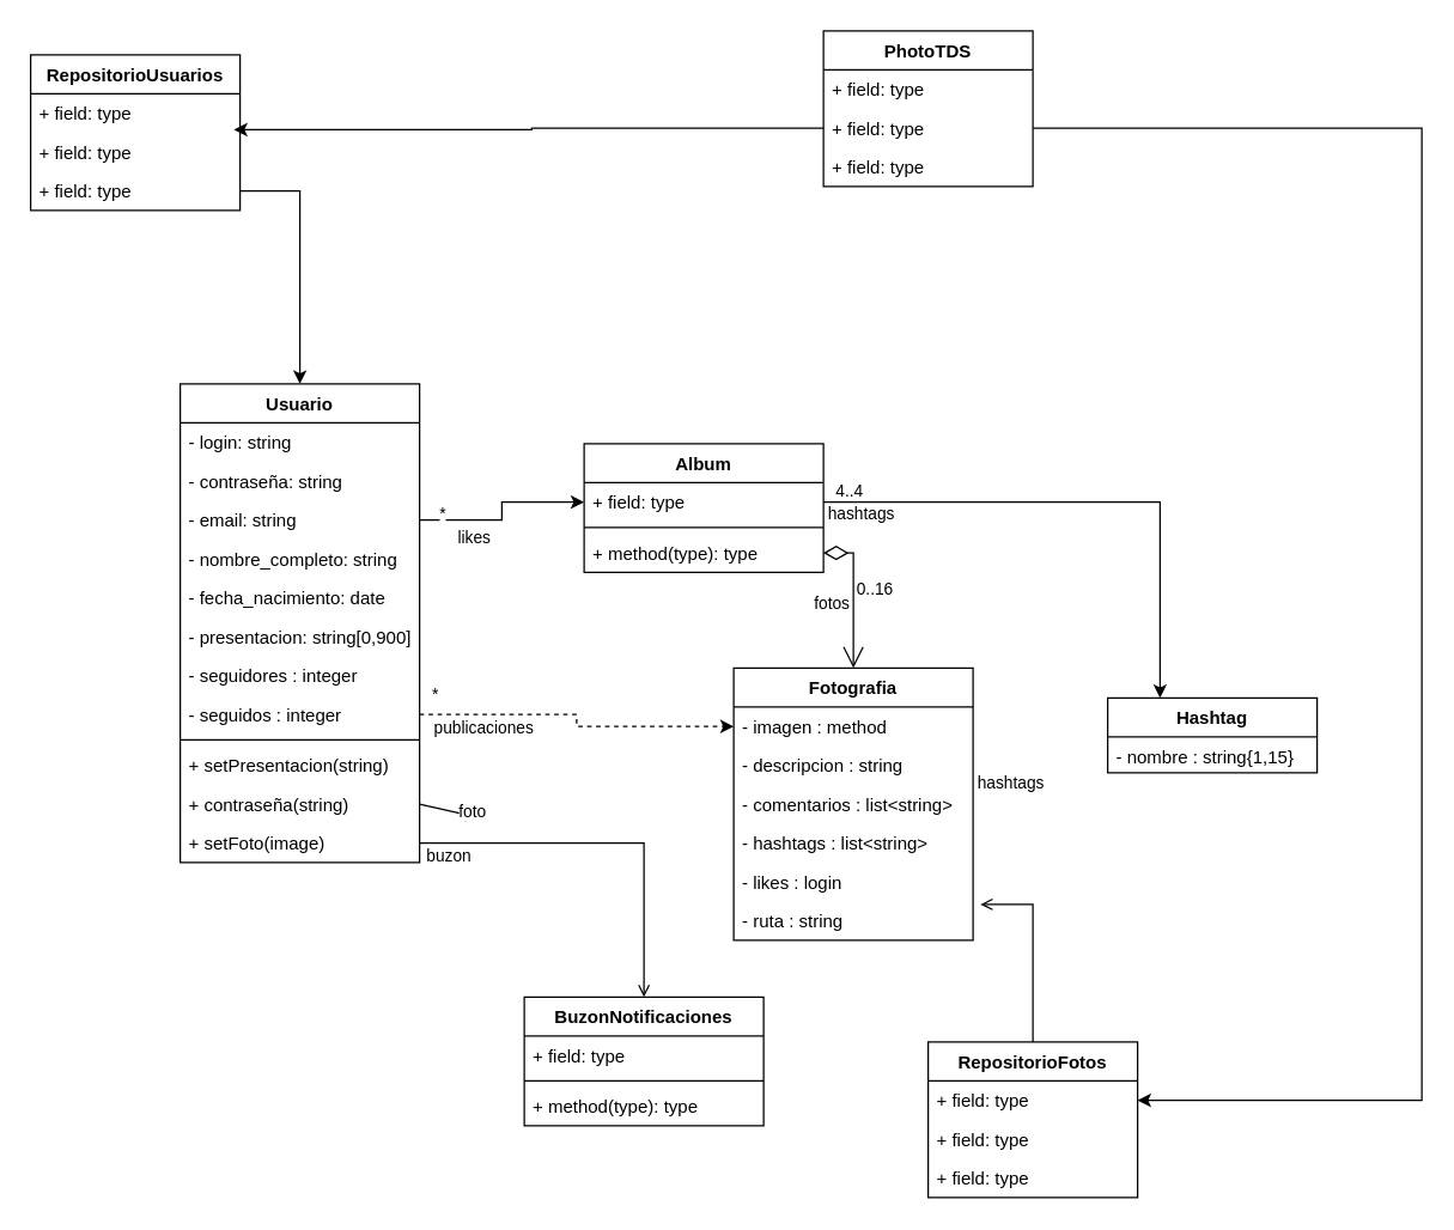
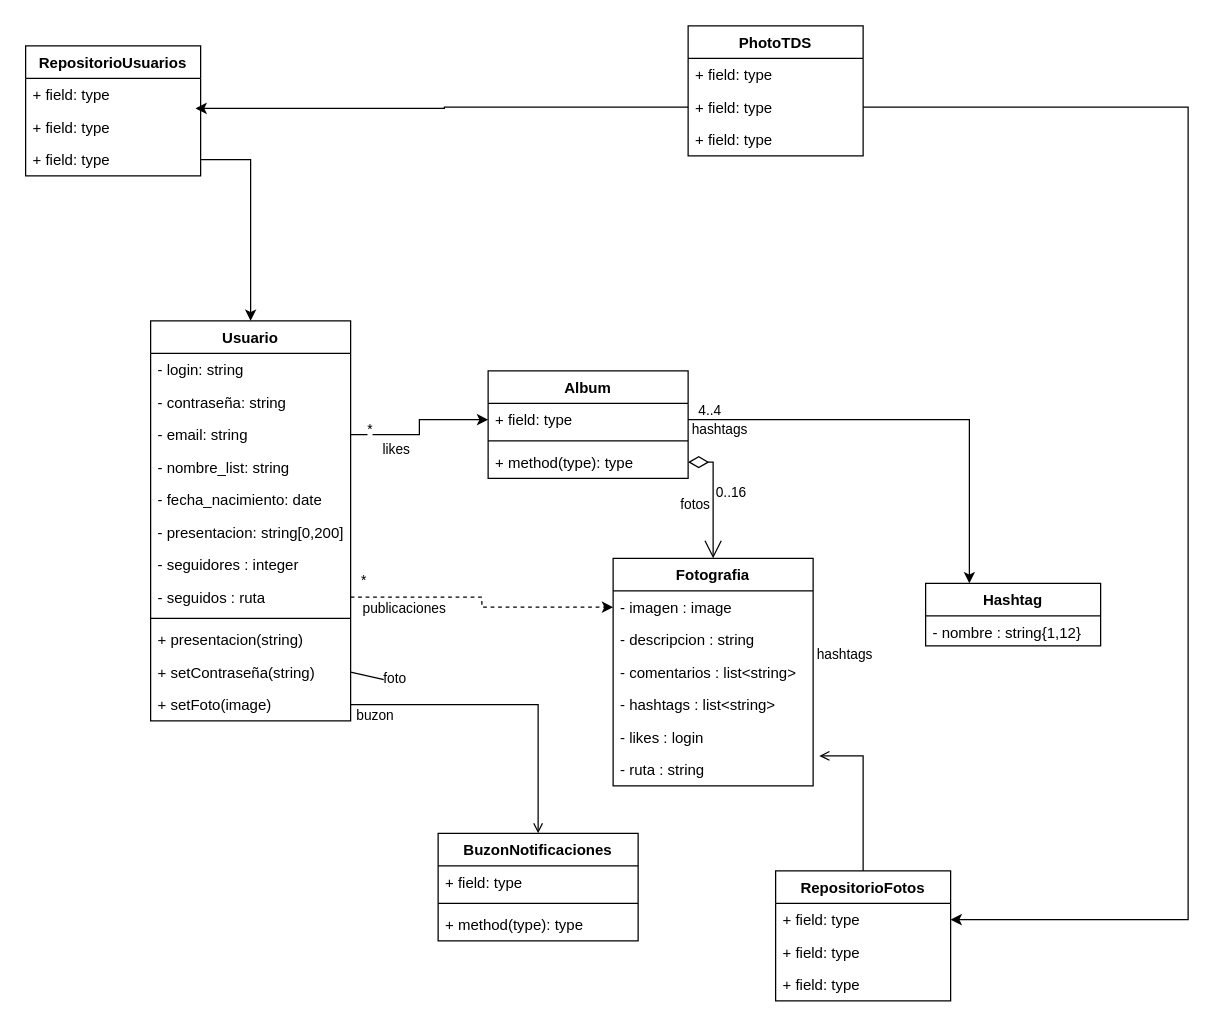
  <mxCell id="0" />
  <mxCell id="1" parent="0" />
  <mxCell id="2" value="Usuario" style="swimlane;fontStyle=1;align=center;verticalAlign=top;childLayout=stackLayout;horizontal=1;startSize=26;horizontalStack=0;resizeParent=1;resizeParentMax=0;resizeLast=0;collapsible=1;marginBottom=0;" parent="1" vertex="1"><mxGeometry x="120" y="256" width="160" height="320" as="geometry" /></mxCell>
  <mxCell id="3" value="- login: string&#10;" style="text;strokeColor=none;fillColor=none;align=left;verticalAlign=top;spacingLeft=4;spacingRight=4;overflow=hidden;rotatable=0;points=[[0,0.5],[1,0.5]];portConstraint=eastwest;" parent="2" vertex="1"><mxGeometry y="26" width="160" height="26" as="geometry" /></mxCell>
  <mxCell id="4" value="- contraseña: string" style="text;strokeColor=none;fillColor=none;align=left;verticalAlign=top;spacingLeft=4;spacingRight=4;overflow=hidden;rotatable=0;points=[[0,0.5],[1,0.5]];portConstraint=eastwest;" parent="2" vertex="1"><mxGeometry y="52" width="160" height="26" as="geometry" /></mxCell>
  <mxCell id="5" value="- email: string&#10;" style="text;strokeColor=none;fillColor=none;align=left;verticalAlign=top;spacingLeft=4;spacingRight=4;overflow=hidden;rotatable=0;points=[[0,0.5],[1,0.5]];portConstraint=eastwest;" parent="2" vertex="1"><mxGeometry y="78" width="160" height="26" as="geometry" /></mxCell>
- <mxCell id="6" value="- nombre_completo: string" style="text;strokeColor=none;fillColor=none;align=left;verticalAlign=top;spacingLeft=4;spacingRight=4;overflow=hidden;rotatable=0;points=[[0,0.5],[1,0.5]];portConstraint=eastwest;" parent="2" vertex="1"><mxGeometry y="104" width="160" height="26" as="geometry" /></mxCell>
+ <mxCell id="6" value="- nombre_list: string" style="text;strokeColor=none;fillColor=none;align=left;verticalAlign=top;spacingLeft=4;spacingRight=4;overflow=hidden;rotatable=0;points=[[0,0.5],[1,0.5]];portConstraint=eastwest;" parent="2" vertex="1"><mxGeometry y="104" width="160" height="26" as="geometry" /></mxCell>
  <mxCell id="7" value="- fecha_nacimiento: date&#10;" style="text;strokeColor=none;fillColor=none;align=left;verticalAlign=top;spacingLeft=4;spacingRight=4;overflow=hidden;rotatable=0;points=[[0,0.5],[1,0.5]];portConstraint=eastwest;" parent="2" vertex="1"><mxGeometry y="130" width="160" height="26" as="geometry" /></mxCell>
- <mxCell id="8" value="- presentacion: string[0,900]" style="text;strokeColor=none;fillColor=none;align=left;verticalAlign=top;spacingLeft=4;spacingRight=4;overflow=hidden;rotatable=0;points=[[0,0.5],[1,0.5]];portConstraint=eastwest;" parent="2" vertex="1"><mxGeometry y="156" width="160" height="26" as="geometry" /></mxCell>
+ <mxCell id="8" value="- presentacion: string[0,200]" style="text;strokeColor=none;fillColor=none;align=left;verticalAlign=top;spacingLeft=4;spacingRight=4;overflow=hidden;rotatable=0;points=[[0,0.5],[1,0.5]];portConstraint=eastwest;" parent="2" vertex="1"><mxGeometry y="156" width="160" height="26" as="geometry" /></mxCell>
  <mxCell id="9" value="- seguidores : integer&#10;" style="text;strokeColor=none;fillColor=none;align=left;verticalAlign=top;spacingLeft=4;spacingRight=4;overflow=hidden;rotatable=0;points=[[0,0.5],[1,0.5]];portConstraint=eastwest;" vertex="1" parent="2"><mxGeometry y="182" width="160" height="26" as="geometry" /></mxCell>
- <mxCell id="10" value="- seguidos : integer&#10;" style="text;strokeColor=none;fillColor=none;align=left;verticalAlign=top;spacingLeft=4;spacingRight=4;overflow=hidden;rotatable=0;points=[[0,0.5],[1,0.5]];portConstraint=eastwest;" vertex="1" parent="2"><mxGeometry y="208" width="160" height="26" as="geometry" /></mxCell>
+ <mxCell id="10" value="- seguidos : ruta&#10;" style="text;strokeColor=none;fillColor=none;align=left;verticalAlign=top;spacingLeft=4;spacingRight=4;overflow=hidden;rotatable=0;points=[[0,0.5],[1,0.5]];portConstraint=eastwest;" vertex="1" parent="2"><mxGeometry y="208" width="160" height="26" as="geometry" /></mxCell>
  <mxCell id="11" value="" style="line;strokeWidth=1;fillColor=none;align=left;verticalAlign=middle;spacingTop=-1;spacingLeft=3;spacingRight=3;rotatable=0;labelPosition=right;points=[];portConstraint=eastwest;strokeColor=inherit;" parent="2" vertex="1"><mxGeometry y="234" width="160" height="8" as="geometry" /></mxCell>
- <mxCell id="12" value="+ setPresentacion(string)&#10;" style="text;strokeColor=none;fillColor=none;align=left;verticalAlign=top;spacingLeft=4;spacingRight=4;overflow=hidden;rotatable=0;points=[[0,0.5],[1,0.5]];portConstraint=eastwest;" parent="2" vertex="1"><mxGeometry y="242" width="160" height="26" as="geometry" /></mxCell>
- <mxCell id="13" value="+ contraseña(string)" style="text;strokeColor=none;fillColor=none;align=left;verticalAlign=top;spacingLeft=4;spacingRight=4;overflow=hidden;rotatable=0;points=[[0,0.5],[1,0.5]];portConstraint=eastwest;" parent="2" vertex="1"><mxGeometry y="268" width="160" height="26" as="geometry" /></mxCell>
+ <mxCell id="12" value="+ presentacion(string)&#10;" style="text;strokeColor=none;fillColor=none;align=left;verticalAlign=top;spacingLeft=4;spacingRight=4;overflow=hidden;rotatable=0;points=[[0,0.5],[1,0.5]];portConstraint=eastwest;" parent="2" vertex="1"><mxGeometry y="242" width="160" height="26" as="geometry" /></mxCell>
+ <mxCell id="13" value="+ setContraseña(string)" style="text;strokeColor=none;fillColor=none;align=left;verticalAlign=top;spacingLeft=4;spacingRight=4;overflow=hidden;rotatable=0;points=[[0,0.5],[1,0.5]];portConstraint=eastwest;" parent="2" vertex="1"><mxGeometry y="268" width="160" height="26" as="geometry" /></mxCell>
  <mxCell id="14" value="+ setFoto(image)" style="text;strokeColor=none;fillColor=none;align=left;verticalAlign=top;spacingLeft=4;spacingRight=4;overflow=hidden;rotatable=0;points=[[0,0.5],[1,0.5]];portConstraint=eastwest;" parent="2" vertex="1"><mxGeometry y="294" width="160" height="26" as="geometry" /></mxCell>
  <mxCell id="15" value="Fotografia" style="swimlane;fontStyle=1;childLayout=stackLayout;horizontal=1;startSize=26;fillColor=none;horizontalStack=0;resizeParent=1;resizeParentMax=0;resizeLast=0;collapsible=1;marginBottom=0;" parent="1" vertex="1"><mxGeometry x="490" y="446" width="160" height="182" as="geometry" /></mxCell>
- <mxCell id="16" value="- imagen : method&#10;" style="text;strokeColor=none;fillColor=none;align=left;verticalAlign=top;spacingLeft=4;spacingRight=4;overflow=hidden;rotatable=0;points=[[0,0.5],[1,0.5]];portConstraint=eastwest;" parent="15" vertex="1"><mxGeometry y="26" width="160" height="26" as="geometry" /></mxCell>
+ <mxCell id="16" value="- imagen : image&#10;" style="text;strokeColor=none;fillColor=none;align=left;verticalAlign=top;spacingLeft=4;spacingRight=4;overflow=hidden;rotatable=0;points=[[0,0.5],[1,0.5]];portConstraint=eastwest;" parent="15" vertex="1"><mxGeometry y="26" width="160" height="26" as="geometry" /></mxCell>
  <mxCell id="17" value="- descripcion : string" style="text;strokeColor=none;fillColor=none;align=left;verticalAlign=top;spacingLeft=4;spacingRight=4;overflow=hidden;rotatable=0;points=[[0,0.5],[1,0.5]];portConstraint=eastwest;" parent="15" vertex="1"><mxGeometry y="52" width="160" height="26" as="geometry" /></mxCell>
  <mxCell id="18" value="- comentarios : list&lt;string&gt;" style="text;strokeColor=none;fillColor=none;align=left;verticalAlign=top;spacingLeft=4;spacingRight=4;overflow=hidden;rotatable=0;points=[[0,0.5],[1,0.5]];portConstraint=eastwest;" parent="15" vertex="1"><mxGeometry y="78" width="160" height="26" as="geometry" /></mxCell>
  <mxCell id="19" value="- hashtags : list&lt;string&gt;" style="text;strokeColor=none;fillColor=none;align=left;verticalAlign=top;spacingLeft=4;spacingRight=4;overflow=hidden;rotatable=0;points=[[0,0.5],[1,0.5]];portConstraint=eastwest;" parent="15" vertex="1"><mxGeometry y="104" width="160" height="26" as="geometry" /></mxCell>
  <mxCell id="20" value="- likes : login" style="text;strokeColor=none;fillColor=none;align=left;verticalAlign=top;spacingLeft=4;spacingRight=4;overflow=hidden;rotatable=0;points=[[0,0.5],[1,0.5]];portConstraint=eastwest;" parent="15" vertex="1"><mxGeometry y="130" width="160" height="26" as="geometry" /></mxCell>
  <mxCell id="21" value="- ruta : string" style="text;strokeColor=none;fillColor=none;align=left;verticalAlign=top;spacingLeft=4;spacingRight=4;overflow=hidden;rotatable=0;points=[[0,0.5],[1,0.5]];portConstraint=eastwest;" parent="15" vertex="1"><mxGeometry y="156" width="160" height="26" as="geometry" /></mxCell>
  <mxCell id="22" style="edgeStyle=orthogonalEdgeStyle;rounded=0;orthogonalLoop=1;jettySize=auto;html=1;exitX=1;exitY=0.5;exitDx=0;exitDy=0;" parent="1" source="13" target="36" edge="1"><mxGeometry relative="1" as="geometry" /></mxCell>
  <mxCell id="23" value="4..4" style="edgeLabel;resizable=0;html=1;align=right;verticalAlign=bottom;" parent="1" connectable="0" vertex="1"><mxGeometry x="560" y="326.004" as="geometry"><mxPoint x="17" y="10" as="offset" /></mxGeometry></mxCell>
  <mxCell id="24" value="BuzonNotificaciones" style="swimlane;fontStyle=1;align=center;verticalAlign=top;childLayout=stackLayout;horizontal=1;startSize=26;horizontalStack=0;resizeParent=1;resizeParentMax=0;resizeLast=0;collapsible=1;marginBottom=0;" vertex="1" parent="1"><mxGeometry x="350" y="666" width="160" height="86" as="geometry" /></mxCell>
  <mxCell id="25" value="+ field: type" style="text;strokeColor=none;fillColor=none;align=left;verticalAlign=top;spacingLeft=4;spacingRight=4;overflow=hidden;rotatable=0;points=[[0,0.5],[1,0.5]];portConstraint=eastwest;" vertex="1" parent="24"><mxGeometry y="26" width="160" height="26" as="geometry" /></mxCell>
  <mxCell id="26" value="" style="line;strokeWidth=1;fillColor=none;align=left;verticalAlign=middle;spacingTop=-1;spacingLeft=3;spacingRight=3;rotatable=0;labelPosition=right;points=[];portConstraint=eastwest;strokeColor=inherit;" vertex="1" parent="24"><mxGeometry y="52" width="160" height="8" as="geometry" /></mxCell>
  <mxCell id="27" value="+ method(type): type" style="text;strokeColor=none;fillColor=none;align=left;verticalAlign=top;spacingLeft=4;spacingRight=4;overflow=hidden;rotatable=0;points=[[0,0.5],[1,0.5]];portConstraint=eastwest;" vertex="1" parent="24"><mxGeometry y="60" width="160" height="26" as="geometry" /></mxCell>
  <mxCell id="28" style="edgeStyle=orthogonalEdgeStyle;rounded=0;orthogonalLoop=1;jettySize=auto;html=1;exitX=1;exitY=0.5;exitDx=0;exitDy=0;entryX=0.5;entryY=0;entryDx=0;entryDy=0;endArrow=open;" edge="1" parent="1" source="14" target="24"><mxGeometry relative="1" as="geometry" /></mxCell>
  <mxCell id="29" value="Album" style="swimlane;fontStyle=1;align=center;verticalAlign=top;childLayout=stackLayout;horizontal=1;startSize=26;horizontalStack=0;resizeParent=1;resizeParentMax=0;resizeLast=0;collapsible=1;marginBottom=0;" vertex="1" parent="1"><mxGeometry x="390" y="296" width="160" height="86" as="geometry" /></mxCell>
  <mxCell id="30" value="+ field: type" style="text;strokeColor=none;fillColor=none;align=left;verticalAlign=top;spacingLeft=4;spacingRight=4;overflow=hidden;rotatable=0;points=[[0,0.5],[1,0.5]];portConstraint=eastwest;" vertex="1" parent="29"><mxGeometry y="26" width="160" height="26" as="geometry" /></mxCell>
  <mxCell id="31" value="" style="line;strokeWidth=1;fillColor=none;align=left;verticalAlign=middle;spacingTop=-1;spacingLeft=3;spacingRight=3;rotatable=0;labelPosition=right;points=[];portConstraint=eastwest;strokeColor=inherit;" vertex="1" parent="29"><mxGeometry y="52" width="160" height="8" as="geometry" /></mxCell>
  <mxCell id="32" value="+ method(type): type" style="text;strokeColor=none;fillColor=none;align=left;verticalAlign=top;spacingLeft=4;spacingRight=4;overflow=hidden;rotatable=0;points=[[0,0.5],[1,0.5]];portConstraint=eastwest;" vertex="1" parent="29"><mxGeometry y="60" width="160" height="26" as="geometry" /></mxCell>
  <mxCell id="33" value="Hashtag" style="swimlane;fontStyle=1;childLayout=stackLayout;horizontal=1;startSize=26;fillColor=none;horizontalStack=0;resizeParent=1;resizeParentMax=0;resizeLast=0;collapsible=1;marginBottom=0;" vertex="1" parent="1"><mxGeometry x="740" y="466" width="140" height="50" as="geometry" /></mxCell>
- <mxCell id="34" value="- nombre : string{1,15}" style="text;strokeColor=none;fillColor=none;align=left;verticalAlign=top;spacingLeft=4;spacingRight=4;overflow=hidden;rotatable=0;points=[[0,0.5],[1,0.5]];portConstraint=eastwest;" vertex="1" parent="33"><mxGeometry y="26" width="140" height="24" as="geometry" /></mxCell>
+ <mxCell id="34" value="- nombre : string{1,12}" style="text;strokeColor=none;fillColor=none;align=left;verticalAlign=top;spacingLeft=4;spacingRight=4;overflow=hidden;rotatable=0;points=[[0,0.5],[1,0.5]];portConstraint=eastwest;" vertex="1" parent="33"><mxGeometry y="26" width="140" height="24" as="geometry" /></mxCell>
  <mxCell id="35" value="hashtags" style="edgeLabel;resizable=0;html=1;align=right;verticalAlign=bottom;" connectable="0" vertex="1" parent="1"><mxGeometry x="700" y="546.004" as="geometry"><mxPoint x="-2" y="-15" as="offset" /></mxGeometry></mxCell>
  <mxCell id="36" value="foto" style="edgeLabel;resizable=0;html=1;align=right;verticalAlign=bottom;" connectable="0" vertex="1" parent="1"><mxGeometry x="320" y="546.004" as="geometry"><mxPoint x="5" y="4" as="offset" /></mxGeometry></mxCell>
  <mxCell id="37" style="edgeStyle=orthogonalEdgeStyle;rounded=0;orthogonalLoop=1;jettySize=auto;html=1;exitX=1;exitY=0.5;exitDx=0;exitDy=0;entryX=0.25;entryY=0;entryDx=0;entryDy=0;" edge="1" parent="1" source="30" target="33"><mxGeometry relative="1" as="geometry" /></mxCell>
  <mxCell id="38" style="edgeStyle=orthogonalEdgeStyle;rounded=0;orthogonalLoop=1;jettySize=auto;html=1;exitX=1;exitY=0.5;exitDx=0;exitDy=0;entryX=0;entryY=0.5;entryDx=0;entryDy=0;" edge="1" parent="1" source="5" target="30"><mxGeometry relative="1" as="geometry" /></mxCell>
  <mxCell id="39" value="likes" style="edgeLabel;resizable=0;html=1;align=right;verticalAlign=bottom;" connectable="0" vertex="1" parent="1"><mxGeometry x="330" y="382.004" as="geometry"><mxPoint x="-2" y="-15" as="offset" /></mxGeometry></mxCell>
  <mxCell id="40" value="&lt;div style=&quot;text-align: left;&quot;&gt;*&lt;/div&gt;" style="edgeLabel;resizable=0;html=1;align=right;verticalAlign=bottom;" connectable="0" vertex="1" parent="1"><mxGeometry x="300" y="366.004" as="geometry"><mxPoint x="-2" y="-15" as="offset" /></mxGeometry></mxCell>
  <mxCell id="41" value="hashtags" style="edgeLabel;resizable=0;html=1;align=right;verticalAlign=bottom;" connectable="0" vertex="1" parent="1"><mxGeometry x="600" y="366.004" as="geometry"><mxPoint x="-2" y="-15" as="offset" /></mxGeometry></mxCell>
  <mxCell id="42" value="" style="endArrow=open;html=1;endSize=12;startArrow=diamondThin;startSize=14;startFill=0;edgeStyle=orthogonalEdgeStyle;align=left;verticalAlign=bottom;rounded=0;entryX=0.5;entryY=0;entryDx=0;entryDy=0;exitX=1;exitY=0.5;exitDx=0;exitDy=0;" edge="1" parent="1" source="32" target="15"><mxGeometry x="-0.873" y="-20" relative="1" as="geometry"><mxPoint x="530" y="446" as="sourcePoint" /><mxPoint x="430.64" y="382.858" as="targetPoint" /><mxPoint as="offset" /></mxGeometry></mxCell>
  <mxCell id="43" value="0..16" style="edgeLabel;resizable=0;html=1;align=right;verticalAlign=bottom;" connectable="0" vertex="1" parent="1"><mxGeometry x="580" y="391.004" as="geometry"><mxPoint x="17" y="10" as="offset" /></mxGeometry></mxCell>
  <mxCell id="44" value="fotos" style="edgeLabel;resizable=0;html=1;align=right;verticalAlign=bottom;" connectable="0" vertex="1" parent="1"><mxGeometry x="570" y="426.004" as="geometry"><mxPoint x="-2" y="-15" as="offset" /></mxGeometry></mxCell>
  <mxCell id="45" style="edgeStyle=orthogonalEdgeStyle;rounded=0;orthogonalLoop=1;jettySize=auto;html=1;exitX=1;exitY=0.5;exitDx=0;exitDy=0;entryX=0;entryY=0.5;entryDx=0;entryDy=0;dashed=1;" edge="1" parent="1" source="10" target="16"><mxGeometry relative="1" as="geometry" /></mxCell>
  <mxCell id="46" value="publicaciones" style="edgeLabel;resizable=0;html=1;align=left;verticalAlign=bottom;" connectable="0" vertex="1" parent="1"><mxGeometry x="280" y="496.004" as="geometry"><mxPoint x="8" y="-2" as="offset" /></mxGeometry></mxCell>
  <mxCell id="47" value="*" style="edgeLabel;resizable=0;html=1;align=right;verticalAlign=bottom;" connectable="0" vertex="1" parent="1"><mxGeometry x="340" y="576.004" as="geometry"><mxPoint x="-47" y="-104" as="offset" /></mxGeometry></mxCell>
  <mxCell id="48" value="buzon" style="edgeLabel;resizable=0;html=1;align=right;verticalAlign=bottom;" connectable="0" vertex="1" parent="1"><mxGeometry x="310" y="576.004" as="geometry"><mxPoint x="5" y="4" as="offset" /></mxGeometry></mxCell>
  <mxCell id="49" value="RepositorioUsuarios" style="swimlane;fontStyle=1;childLayout=stackLayout;horizontal=1;startSize=26;fillColor=none;horizontalStack=0;resizeParent=1;resizeParentMax=0;resizeLast=0;collapsible=1;marginBottom=0;" vertex="1" parent="1"><mxGeometry x="20" y="36" width="140" height="104" as="geometry" /></mxCell>
  <mxCell id="50" value="+ field: type" style="text;strokeColor=none;fillColor=none;align=left;verticalAlign=top;spacingLeft=4;spacingRight=4;overflow=hidden;rotatable=0;points=[[0,0.5],[1,0.5]];portConstraint=eastwest;" vertex="1" parent="49"><mxGeometry y="26" width="140" height="26" as="geometry" /></mxCell>
  <mxCell id="51" value="+ field: type" style="text;strokeColor=none;fillColor=none;align=left;verticalAlign=top;spacingLeft=4;spacingRight=4;overflow=hidden;rotatable=0;points=[[0,0.5],[1,0.5]];portConstraint=eastwest;" vertex="1" parent="49"><mxGeometry y="52" width="140" height="26" as="geometry" /></mxCell>
  <mxCell id="52" value="+ field: type" style="text;strokeColor=none;fillColor=none;align=left;verticalAlign=top;spacingLeft=4;spacingRight=4;overflow=hidden;rotatable=0;points=[[0,0.5],[1,0.5]];portConstraint=eastwest;" vertex="1" parent="49"><mxGeometry y="78" width="140" height="26" as="geometry" /></mxCell>
  <mxCell id="53" style="edgeStyle=orthogonalEdgeStyle;rounded=0;orthogonalLoop=1;jettySize=auto;html=1;exitX=1;exitY=0.5;exitDx=0;exitDy=0;entryX=0.5;entryY=0;entryDx=0;entryDy=0;" edge="1" parent="1" source="52" target="2"><mxGeometry relative="1" as="geometry" /></mxCell>
  <mxCell id="54" style="edgeStyle=orthogonalEdgeStyle;rounded=0;orthogonalLoop=1;jettySize=auto;html=1;exitX=0.5;exitY=0;exitDx=0;exitDy=0;entryX=1.031;entryY=0.077;entryDx=0;entryDy=0;entryPerimeter=0;endArrow=open;" edge="1" parent="1" source="55" target="21"><mxGeometry relative="1" as="geometry" /></mxCell>
  <mxCell id="55" value="RepositorioFotos" style="swimlane;fontStyle=1;childLayout=stackLayout;horizontal=1;startSize=26;fillColor=none;horizontalStack=0;resizeParent=1;resizeParentMax=0;resizeLast=0;collapsible=1;marginBottom=0;" vertex="1" parent="1"><mxGeometry x="620" y="696" width="140" height="104" as="geometry" /></mxCell>
  <mxCell id="56" value="+ field: type" style="text;strokeColor=none;fillColor=none;align=left;verticalAlign=top;spacingLeft=4;spacingRight=4;overflow=hidden;rotatable=0;points=[[0,0.5],[1,0.5]];portConstraint=eastwest;" vertex="1" parent="55"><mxGeometry y="26" width="140" height="26" as="geometry" /></mxCell>
  <mxCell id="57" value="+ field: type" style="text;strokeColor=none;fillColor=none;align=left;verticalAlign=top;spacingLeft=4;spacingRight=4;overflow=hidden;rotatable=0;points=[[0,0.5],[1,0.5]];portConstraint=eastwest;" vertex="1" parent="55"><mxGeometry y="52" width="140" height="26" as="geometry" /></mxCell>
  <mxCell id="58" value="+ field: type" style="text;strokeColor=none;fillColor=none;align=left;verticalAlign=top;spacingLeft=4;spacingRight=4;overflow=hidden;rotatable=0;points=[[0,0.5],[1,0.5]];portConstraint=eastwest;" vertex="1" parent="55"><mxGeometry y="78" width="140" height="26" as="geometry" /></mxCell>
  <mxCell id="59" value="PhotoTDS" style="swimlane;fontStyle=1;childLayout=stackLayout;horizontal=1;startSize=26;fillColor=none;horizontalStack=0;resizeParent=1;resizeParentMax=0;resizeLast=0;collapsible=1;marginBottom=0;" vertex="1" parent="1"><mxGeometry x="550" y="20" width="140" height="104" as="geometry" /></mxCell>
  <mxCell id="60" value="+ field: type" style="text;strokeColor=none;fillColor=none;align=left;verticalAlign=top;spacingLeft=4;spacingRight=4;overflow=hidden;rotatable=0;points=[[0,0.5],[1,0.5]];portConstraint=eastwest;" vertex="1" parent="59"><mxGeometry y="26" width="140" height="26" as="geometry" /></mxCell>
  <mxCell id="61" value="+ field: type" style="text;strokeColor=none;fillColor=none;align=left;verticalAlign=top;spacingLeft=4;spacingRight=4;overflow=hidden;rotatable=0;points=[[0,0.5],[1,0.5]];portConstraint=eastwest;" vertex="1" parent="59"><mxGeometry y="52" width="140" height="26" as="geometry" /></mxCell>
  <mxCell id="62" value="+ field: type" style="text;strokeColor=none;fillColor=none;align=left;verticalAlign=top;spacingLeft=4;spacingRight=4;overflow=hidden;rotatable=0;points=[[0,0.5],[1,0.5]];portConstraint=eastwest;" vertex="1" parent="59"><mxGeometry y="78" width="140" height="26" as="geometry" /></mxCell>
  <mxCell id="63" style="edgeStyle=orthogonalEdgeStyle;rounded=0;orthogonalLoop=1;jettySize=auto;html=1;exitX=0;exitY=0.5;exitDx=0;exitDy=0;entryX=0.971;entryY=-0.077;entryDx=0;entryDy=0;entryPerimeter=0;" edge="1" parent="1" source="61" target="51"><mxGeometry relative="1" as="geometry" /></mxCell>
  <mxCell id="64" style="edgeStyle=orthogonalEdgeStyle;rounded=0;orthogonalLoop=1;jettySize=auto;html=1;exitX=1;exitY=0.5;exitDx=0;exitDy=0;entryX=1;entryY=0.5;entryDx=0;entryDy=0;" edge="1" parent="1" source="61" target="56"><mxGeometry relative="1" as="geometry"><mxPoint x="930" y="746" as="targetPoint" /><Array as="points"><mxPoint x="950" y="85" /><mxPoint x="950" y="735" /></Array></mxGeometry></mxCell>
